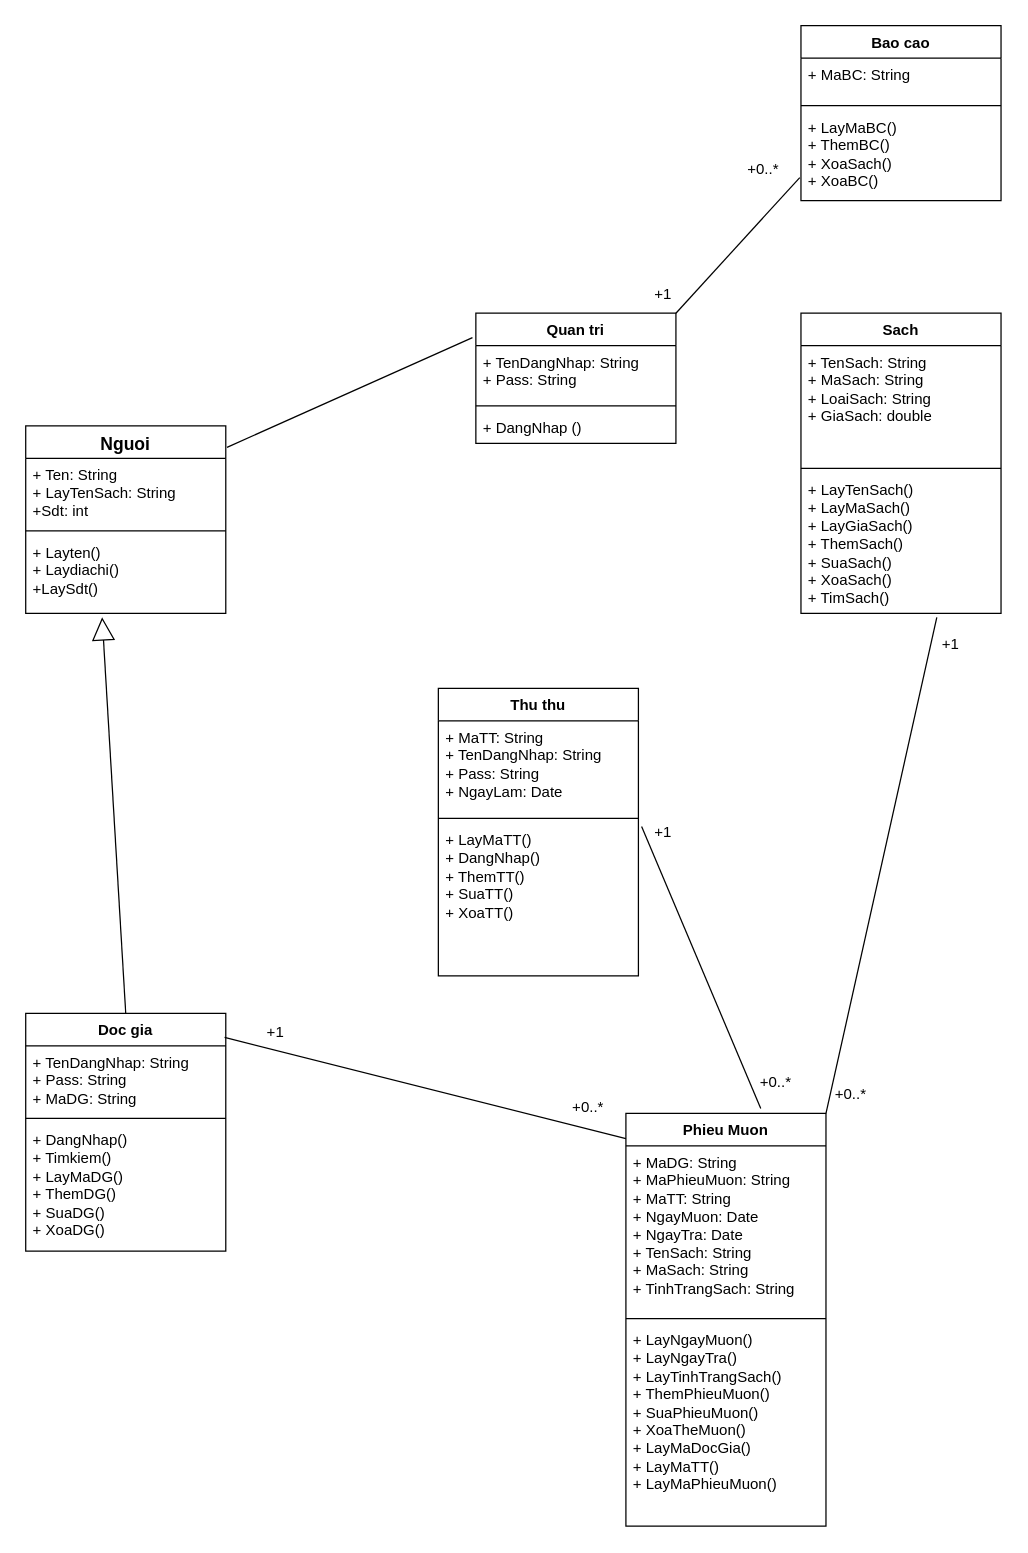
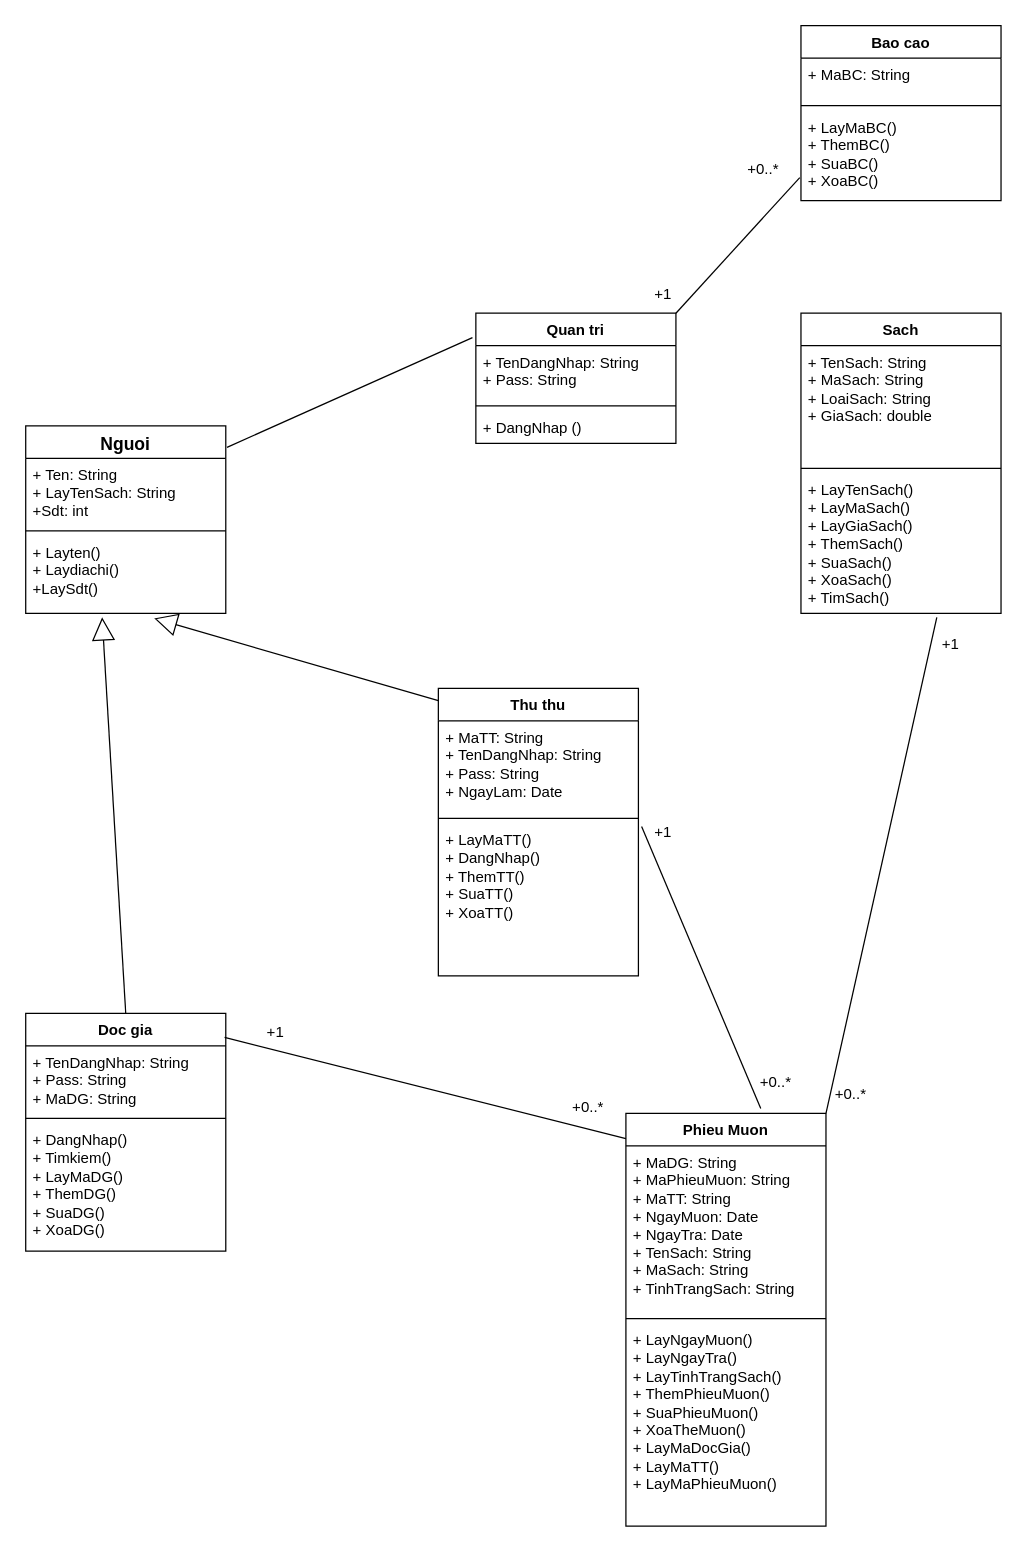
  <mxCell id="0" />
  <mxCell id="1" parent="0" />
  <mxCell id="2" value="&lt;span style=&quot;font-size: 14px;&quot;&gt;Nguoi&lt;/span&gt;" style="swimlane;fontStyle=1;align=center;verticalAlign=top;childLayout=stackLayout;horizontal=1;startSize=26;horizontalStack=0;resizeParent=1;resizeParentMax=0;resizeLast=0;collapsible=1;marginBottom=0;whiteSpace=wrap;html=1;" parent="1" vertex="1"><mxGeometry x="20" y="340" width="160" height="150" as="geometry" /></mxCell>
  <mxCell id="3" value="+ Ten: String&lt;div&gt;+ LayTenSach: String&amp;nbsp;&lt;/div&gt;&lt;div&gt;+Sdt: int&lt;/div&gt;" style="text;strokeColor=none;fillColor=none;align=left;verticalAlign=top;spacingLeft=4;spacingRight=4;overflow=hidden;rotatable=0;points=[[0,0.5],[1,0.5]];portConstraint=eastwest;whiteSpace=wrap;html=1;" parent="2" vertex="1"><mxGeometry y="26" width="160" height="54" as="geometry" /></mxCell>
  <mxCell id="4" value="" style="line;strokeWidth=1;fillColor=none;align=left;verticalAlign=middle;spacingTop=-1;spacingLeft=3;spacingRight=3;rotatable=0;labelPosition=right;points=[];portConstraint=eastwest;strokeColor=inherit;" parent="2" vertex="1"><mxGeometry y="80" width="160" height="8" as="geometry" /></mxCell>
  <mxCell id="5" value="+ Layten()&lt;div&gt;+ Laydiachi()&lt;/div&gt;&lt;div&gt;+LaySdt()&lt;br&gt;&lt;div&gt;&lt;br&gt;&lt;/div&gt;&lt;div&gt;&lt;br&gt;&lt;/div&gt;&lt;/div&gt;" style="text;strokeColor=none;fillColor=none;align=left;verticalAlign=top;spacingLeft=4;spacingRight=4;overflow=hidden;rotatable=0;points=[[0,0.5],[1,0.5]];portConstraint=eastwest;whiteSpace=wrap;html=1;" parent="2" vertex="1"><mxGeometry y="88" width="160" height="62" as="geometry" /></mxCell>
  <mxCell id="6" value="Doc gia" style="swimlane;fontStyle=1;align=center;verticalAlign=top;childLayout=stackLayout;horizontal=1;startSize=26;horizontalStack=0;resizeParent=1;resizeParentMax=0;resizeLast=0;collapsible=1;marginBottom=0;whiteSpace=wrap;html=1;" parent="1" vertex="1"><mxGeometry x="20" y="810" width="160" height="190" as="geometry" /></mxCell>
  <mxCell id="7" value="+ TenDangNhap: String&lt;div&gt;+ Pass: String&lt;/div&gt;&lt;div&gt;+ MaDG: String&lt;/div&gt;" style="text;strokeColor=none;fillColor=none;align=left;verticalAlign=top;spacingLeft=4;spacingRight=4;overflow=hidden;rotatable=0;points=[[0,0.5],[1,0.5]];portConstraint=eastwest;whiteSpace=wrap;html=1;" parent="6" vertex="1"><mxGeometry y="26" width="160" height="54" as="geometry" /></mxCell>
  <mxCell id="8" value="" style="line;strokeWidth=1;fillColor=none;align=left;verticalAlign=middle;spacingTop=-1;spacingLeft=3;spacingRight=3;rotatable=0;labelPosition=right;points=[];portConstraint=eastwest;strokeColor=inherit;" parent="6" vertex="1"><mxGeometry y="80" width="160" height="8" as="geometry" /></mxCell>
  <mxCell id="9" value="+ DangNhap()&lt;div&gt;+ Timkiem()&lt;/div&gt;&lt;div&gt;+ LayMaDG()&lt;/div&gt;&lt;div&gt;+ ThemDG()&lt;/div&gt;&lt;div&gt;+ SuaDG()&lt;/div&gt;&lt;div&gt;+ XoaDG()&lt;/div&gt;" style="text;strokeColor=none;fillColor=none;align=left;verticalAlign=top;spacingLeft=4;spacingRight=4;overflow=hidden;rotatable=0;points=[[0,0.5],[1,0.5]];portConstraint=eastwest;whiteSpace=wrap;html=1;" parent="6" vertex="1"><mxGeometry y="88" width="160" height="102" as="geometry" /></mxCell>
  <mxCell id="10" value="Quan tri" style="swimlane;fontStyle=1;align=center;verticalAlign=top;childLayout=stackLayout;horizontal=1;startSize=26;horizontalStack=0;resizeParent=1;resizeParentMax=0;resizeLast=0;collapsible=1;marginBottom=0;whiteSpace=wrap;html=1;" parent="1" vertex="1"><mxGeometry x="380" y="250" width="160" height="104" as="geometry" /></mxCell>
  <mxCell id="11" value="+ TenDangNhap: String&lt;div&gt;+ Pass: String&lt;/div&gt;" style="text;strokeColor=none;fillColor=none;align=left;verticalAlign=top;spacingLeft=4;spacingRight=4;overflow=hidden;rotatable=0;points=[[0,0.5],[1,0.5]];portConstraint=eastwest;whiteSpace=wrap;html=1;" parent="10" vertex="1"><mxGeometry y="26" width="160" height="44" as="geometry" /></mxCell>
  <mxCell id="12" value="" style="line;strokeWidth=1;fillColor=none;align=left;verticalAlign=middle;spacingTop=-1;spacingLeft=3;spacingRight=3;rotatable=0;labelPosition=right;points=[];portConstraint=eastwest;strokeColor=inherit;" parent="10" vertex="1"><mxGeometry y="70" width="160" height="8" as="geometry" /></mxCell>
  <mxCell id="13" value="+ DangNhap ()" style="text;strokeColor=none;fillColor=none;align=left;verticalAlign=top;spacingLeft=4;spacingRight=4;overflow=hidden;rotatable=0;points=[[0,0.5],[1,0.5]];portConstraint=eastwest;whiteSpace=wrap;html=1;" parent="10" vertex="1"><mxGeometry y="78" width="160" height="26" as="geometry" /></mxCell>
  <mxCell id="14" value="Thu thu" style="swimlane;fontStyle=1;align=center;verticalAlign=top;childLayout=stackLayout;horizontal=1;startSize=26;horizontalStack=0;resizeParent=1;resizeParentMax=0;resizeLast=0;collapsible=1;marginBottom=0;whiteSpace=wrap;html=1;" parent="1" vertex="1"><mxGeometry x="350" y="550" width="160" height="230" as="geometry" /></mxCell>
  <mxCell id="15" value="+ MaTT: String&lt;div&gt;+ TenDangNhap: String&lt;/div&gt;&lt;div&gt;+ Pass: String&lt;/div&gt;&lt;div&gt;+ NgayLam: Date&lt;/div&gt;" style="text;strokeColor=none;fillColor=none;align=left;verticalAlign=top;spacingLeft=4;spacingRight=4;overflow=hidden;rotatable=0;points=[[0,0.5],[1,0.5]];portConstraint=eastwest;whiteSpace=wrap;html=1;" parent="14" vertex="1"><mxGeometry y="26" width="160" height="74" as="geometry" /></mxCell>
  <mxCell id="16" value="" style="line;strokeWidth=1;fillColor=none;align=left;verticalAlign=middle;spacingTop=-1;spacingLeft=3;spacingRight=3;rotatable=0;labelPosition=right;points=[];portConstraint=eastwest;strokeColor=inherit;" parent="14" vertex="1"><mxGeometry y="100" width="160" height="8" as="geometry" /></mxCell>
  <mxCell id="17" value="+ LayMaTT()&lt;div&gt;+ DangNhap()&lt;/div&gt;&lt;div&gt;+ ThemTT()&lt;/div&gt;&lt;div&gt;+ SuaTT()&lt;/div&gt;&lt;div&gt;+ XoaTT()&lt;/div&gt;" style="text;strokeColor=none;fillColor=none;align=left;verticalAlign=top;spacingLeft=4;spacingRight=4;overflow=hidden;rotatable=0;points=[[0,0.5],[1,0.5]];portConstraint=eastwest;whiteSpace=wrap;html=1;" parent="14" vertex="1"><mxGeometry y="108" width="160" height="122" as="geometry" /></mxCell>
  <mxCell id="18" value="Sach" style="swimlane;fontStyle=1;align=center;verticalAlign=top;childLayout=stackLayout;horizontal=1;startSize=26;horizontalStack=0;resizeParent=1;resizeParentMax=0;resizeLast=0;collapsible=1;marginBottom=0;whiteSpace=wrap;html=1;" parent="1" vertex="1"><mxGeometry x="640" y="250" width="160" height="240" as="geometry" /></mxCell>
  <mxCell id="19" value="+ TenSach: String&lt;div&gt;+ MaSach: String&lt;/div&gt;&lt;div&gt;+ LoaiSach: String&lt;/div&gt;&lt;div&gt;+ GiaSach: double&lt;/div&gt;" style="text;strokeColor=none;fillColor=none;align=left;verticalAlign=top;spacingLeft=4;spacingRight=4;overflow=hidden;rotatable=0;points=[[0,0.5],[1,0.5]];portConstraint=eastwest;whiteSpace=wrap;html=1;" parent="18" vertex="1"><mxGeometry y="26" width="160" height="94" as="geometry" /></mxCell>
  <mxCell id="20" value="" style="line;strokeWidth=1;fillColor=none;align=left;verticalAlign=middle;spacingTop=-1;spacingLeft=3;spacingRight=3;rotatable=0;labelPosition=right;points=[];portConstraint=eastwest;strokeColor=inherit;" parent="18" vertex="1"><mxGeometry y="120" width="160" height="8" as="geometry" /></mxCell>
  <mxCell id="21" value="+ LayTenSach()&lt;div&gt;+ LayMaSach()&lt;/div&gt;&lt;div&gt;+ LayGiaSach()&lt;/div&gt;&lt;div&gt;+ ThemSach()&lt;/div&gt;&lt;div&gt;+ SuaSach()&lt;/div&gt;&lt;div&gt;+ XoaSach()&lt;/div&gt;&lt;div&gt;+ TimSach()&lt;/div&gt;" style="text;strokeColor=none;fillColor=none;align=left;verticalAlign=top;spacingLeft=4;spacingRight=4;overflow=hidden;rotatable=0;points=[[0,0.5],[1,0.5]];portConstraint=eastwest;whiteSpace=wrap;html=1;" parent="18" vertex="1"><mxGeometry y="128" width="160" height="112" as="geometry" /></mxCell>
  <mxCell id="22" value="Phieu Muon" style="swimlane;fontStyle=1;align=center;verticalAlign=top;childLayout=stackLayout;horizontal=1;startSize=26;horizontalStack=0;resizeParent=1;resizeParentMax=0;resizeLast=0;collapsible=1;marginBottom=0;whiteSpace=wrap;html=1;" vertex="1" parent="1"><mxGeometry x="500" y="890" width="160" height="330" as="geometry" /></mxCell>
  <mxCell id="23" value="+ MaDG: String&lt;div&gt;+ MaPhieuMuon: String&lt;br&gt;&lt;div&gt;+ MaTT: String&lt;/div&gt;&lt;div&gt;+ NgayMuon: Date&lt;/div&gt;&lt;div&gt;+ NgayTra: Date&lt;/div&gt;&lt;div&gt;+ TenSach: String&lt;/div&gt;&lt;div&gt;+ MaSach: String&lt;/div&gt;&lt;div&gt;+ TinhTrangSach: String&lt;/div&gt;&lt;/div&gt;" style="text;strokeColor=none;fillColor=none;align=left;verticalAlign=top;spacingLeft=4;spacingRight=4;overflow=hidden;rotatable=0;points=[[0,0.5],[1,0.5]];portConstraint=eastwest;whiteSpace=wrap;html=1;" vertex="1" parent="22"><mxGeometry y="26" width="160" height="134" as="geometry" /></mxCell>
  <mxCell id="24" value="" style="line;strokeWidth=1;fillColor=none;align=left;verticalAlign=middle;spacingTop=-1;spacingLeft=3;spacingRight=3;rotatable=0;labelPosition=right;points=[];portConstraint=eastwest;strokeColor=inherit;" vertex="1" parent="22"><mxGeometry y="160" width="160" height="8" as="geometry" /></mxCell>
  <mxCell id="25" value="+ LayNgayMuon()&lt;div&gt;+ LayNgayTra()&lt;/div&gt;&lt;div&gt;+ LayTinhTrangSach()&lt;/div&gt;&lt;div&gt;+ ThemPhieuMuon()&lt;/div&gt;&lt;div&gt;+ SuaPhieuMuon()&lt;/div&gt;&lt;div&gt;+ XoaTheMuon()&lt;/div&gt;&lt;div&gt;+ LayMaDocGia()&lt;/div&gt;&lt;div&gt;+ LayMaTT()&lt;/div&gt;&lt;div&gt;+ LayMaPhieuMuon()&lt;/div&gt;&lt;div&gt;&lt;br&gt;&lt;/div&gt;" style="text;strokeColor=none;fillColor=none;align=left;verticalAlign=top;spacingLeft=4;spacingRight=4;overflow=hidden;rotatable=0;points=[[0,0.5],[1,0.5]];portConstraint=eastwest;whiteSpace=wrap;html=1;" vertex="1" parent="22"><mxGeometry y="168" width="160" height="162" as="geometry" /></mxCell>
  <mxCell id="26" value="" style="endArrow=none;endSize=16;endFill=0;html=1;rounded=0;exitX=-0.017;exitY=0.188;exitDx=0;exitDy=0;exitPerimeter=0;entryX=1.006;entryY=0.115;entryDx=0;entryDy=0;entryPerimeter=0;" edge="1" parent="1" source="10" target="2"><mxGeometry y="30" width="160" relative="1" as="geometry"><mxPoint x="50" y="140" as="sourcePoint" /><mxPoint x="210" y="140" as="targetPoint" /><mxPoint as="offset" /></mxGeometry></mxCell>
  <mxCell id="27" value="" style="endArrow=block;endSize=16;endFill=0;html=1;rounded=0;exitX=0.5;exitY=0;exitDx=0;exitDy=0;entryX=0.382;entryY=1.052;entryDx=0;entryDy=0;entryPerimeter=0;" edge="1" parent="1" source="6" target="5"><mxGeometry y="30" width="160" relative="1" as="geometry"><mxPoint x="354" y="799" as="sourcePoint" /><mxPoint x="210" y="650" as="targetPoint" /><mxPoint as="offset" /></mxGeometry></mxCell>
+ <mxCell id="28" value="" style="endArrow=block;endSize=16;endFill=0;html=1;rounded=0;exitX=0;exitY=0.043;exitDx=0;exitDy=0;exitPerimeter=0;entryX=0.642;entryY=1.065;entryDx=0;entryDy=0;entryPerimeter=0;" edge="1" parent="1" source="14" target="5"><mxGeometry y="30" width="160" relative="1" as="geometry"><mxPoint x="304" y="809" as="sourcePoint" /><mxPoint x="160" y="660" as="targetPoint" /><mxPoint as="offset" /></mxGeometry></mxCell>
  <mxCell id="29" value="+1" style="text;html=1;align=center;verticalAlign=middle;whiteSpace=wrap;rounded=0;" vertex="1" parent="1"><mxGeometry x="190" y="810" width="60" height="30" as="geometry" /></mxCell>
  <mxCell id="30" value="+0..*" style="text;html=1;align=center;verticalAlign=middle;whiteSpace=wrap;rounded=0;" vertex="1" parent="1"><mxGeometry x="440" y="870" width="60" height="30" as="geometry" /></mxCell>
  <mxCell id="31" value="" style="endArrow=none;html=1;rounded=0;exitX=0;exitY=0.061;exitDx=0;exitDy=0;exitPerimeter=0;entryX=0.994;entryY=0.101;entryDx=0;entryDy=0;entryPerimeter=0;" edge="1" parent="1" source="22" target="6"><mxGeometry width="50" height="50" relative="1" as="geometry"><mxPoint x="600" y="920" as="sourcePoint" /><mxPoint x="650" y="870" as="targetPoint" /></mxGeometry></mxCell>
  <mxCell id="32" value="+1" style="text;html=1;align=center;verticalAlign=middle;whiteSpace=wrap;rounded=0;" vertex="1" parent="1"><mxGeometry x="500" y="650" width="60" height="30" as="geometry" /></mxCell>
  <mxCell id="33" value="+0..*" style="text;html=1;align=center;verticalAlign=middle;whiteSpace=wrap;rounded=0;" vertex="1" parent="1"><mxGeometry x="590" y="850" width="60" height="30" as="geometry" /></mxCell>
  <mxCell id="34" value="" style="endArrow=none;html=1;rounded=0;exitX=0.674;exitY=-0.012;exitDx=0;exitDy=0;exitPerimeter=0;entryX=1.016;entryY=0.02;entryDx=0;entryDy=0;entryPerimeter=0;" edge="1" parent="1" source="22" target="17"><mxGeometry width="50" height="50" relative="1" as="geometry"><mxPoint x="871" y="750" as="sourcePoint" /><mxPoint x="550" y="669" as="targetPoint" /></mxGeometry></mxCell>
  <mxCell id="35" value="+1" style="text;html=1;align=center;verticalAlign=middle;whiteSpace=wrap;rounded=0;" vertex="1" parent="1"><mxGeometry x="730" y="500" width="60" height="30" as="geometry" /></mxCell>
  <mxCell id="36" value="+0..*" style="text;html=1;align=center;verticalAlign=middle;whiteSpace=wrap;rounded=0;" vertex="1" parent="1"><mxGeometry x="650" y="860" width="60" height="30" as="geometry" /></mxCell>
  <mxCell id="37" value="" style="endArrow=none;html=1;rounded=0;exitX=1;exitY=0;exitDx=0;exitDy=0;entryX=0.679;entryY=1.029;entryDx=0;entryDy=0;entryPerimeter=0;" edge="1" parent="1" source="22" target="21"><mxGeometry width="50" height="50" relative="1" as="geometry"><mxPoint x="971" y="680" as="sourcePoint" /><mxPoint x="650" y="599" as="targetPoint" /></mxGeometry></mxCell>
  <mxCell id="38" value="Bao cao" style="swimlane;fontStyle=1;align=center;verticalAlign=top;childLayout=stackLayout;horizontal=1;startSize=26;horizontalStack=0;resizeParent=1;resizeParentMax=0;resizeLast=0;collapsible=1;marginBottom=0;whiteSpace=wrap;html=1;" vertex="1" parent="1"><mxGeometry x="640" y="20" width="160" height="140" as="geometry" /></mxCell>
  <mxCell id="39" value="+ MaBC: String" style="text;strokeColor=none;fillColor=none;align=left;verticalAlign=top;spacingLeft=4;spacingRight=4;overflow=hidden;rotatable=0;points=[[0,0.5],[1,0.5]];portConstraint=eastwest;whiteSpace=wrap;html=1;" vertex="1" parent="38"><mxGeometry y="26" width="160" height="34" as="geometry" /></mxCell>
  <mxCell id="40" value="" style="line;strokeWidth=1;fillColor=none;align=left;verticalAlign=middle;spacingTop=-1;spacingLeft=3;spacingRight=3;rotatable=0;labelPosition=right;points=[];portConstraint=eastwest;strokeColor=inherit;" vertex="1" parent="38"><mxGeometry y="60" width="160" height="8" as="geometry" /></mxCell>
- <mxCell id="41" value="+ LayMaBC()&lt;div&gt;+ ThemBC()&lt;/div&gt;&lt;div&gt;+ XoaSach()&lt;/div&gt;&lt;div&gt;+ XoaBC()&lt;/div&gt;" style="text;strokeColor=none;fillColor=none;align=left;verticalAlign=top;spacingLeft=4;spacingRight=4;overflow=hidden;rotatable=0;points=[[0,0.5],[1,0.5]];portConstraint=eastwest;whiteSpace=wrap;html=1;" vertex="1" parent="38"><mxGeometry y="68" width="160" height="72" as="geometry" /></mxCell>
+ <mxCell id="41" value="+ LayMaBC()&lt;div&gt;+ ThemBC()&lt;/div&gt;&lt;div&gt;+ SuaBC()&lt;/div&gt;&lt;div&gt;+ XoaBC()&lt;/div&gt;" style="text;strokeColor=none;fillColor=none;align=left;verticalAlign=top;spacingLeft=4;spacingRight=4;overflow=hidden;rotatable=0;points=[[0,0.5],[1,0.5]];portConstraint=eastwest;whiteSpace=wrap;html=1;" vertex="1" parent="38"><mxGeometry y="68" width="160" height="72" as="geometry" /></mxCell>
  <mxCell id="42" value="+1" style="text;html=1;align=center;verticalAlign=middle;whiteSpace=wrap;rounded=0;" vertex="1" parent="1"><mxGeometry x="500" y="220" width="60" height="30" as="geometry" /></mxCell>
  <mxCell id="43" value="+0..*" style="text;html=1;align=center;verticalAlign=middle;whiteSpace=wrap;rounded=0;" vertex="1" parent="1"><mxGeometry x="580" y="120" width="60" height="30" as="geometry" /></mxCell>
  <mxCell id="44" value="" style="endArrow=none;html=1;rounded=0;exitX=-0.006;exitY=0.743;exitDx=0;exitDy=0;exitPerimeter=0;entryX=1;entryY=0;entryDx=0;entryDy=0;" edge="1" parent="1" source="41" target="10"><mxGeometry width="50" height="50" relative="1" as="geometry"><mxPoint x="1141" y="290" as="sourcePoint" /><mxPoint x="820" y="209" as="targetPoint" /></mxGeometry></mxCell>
